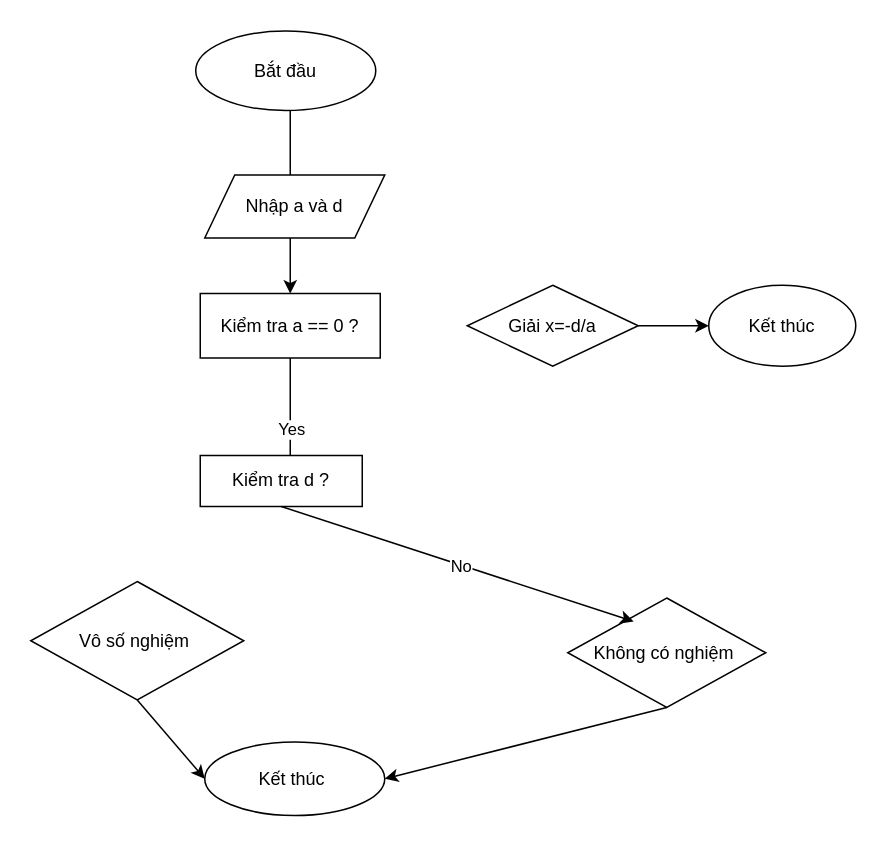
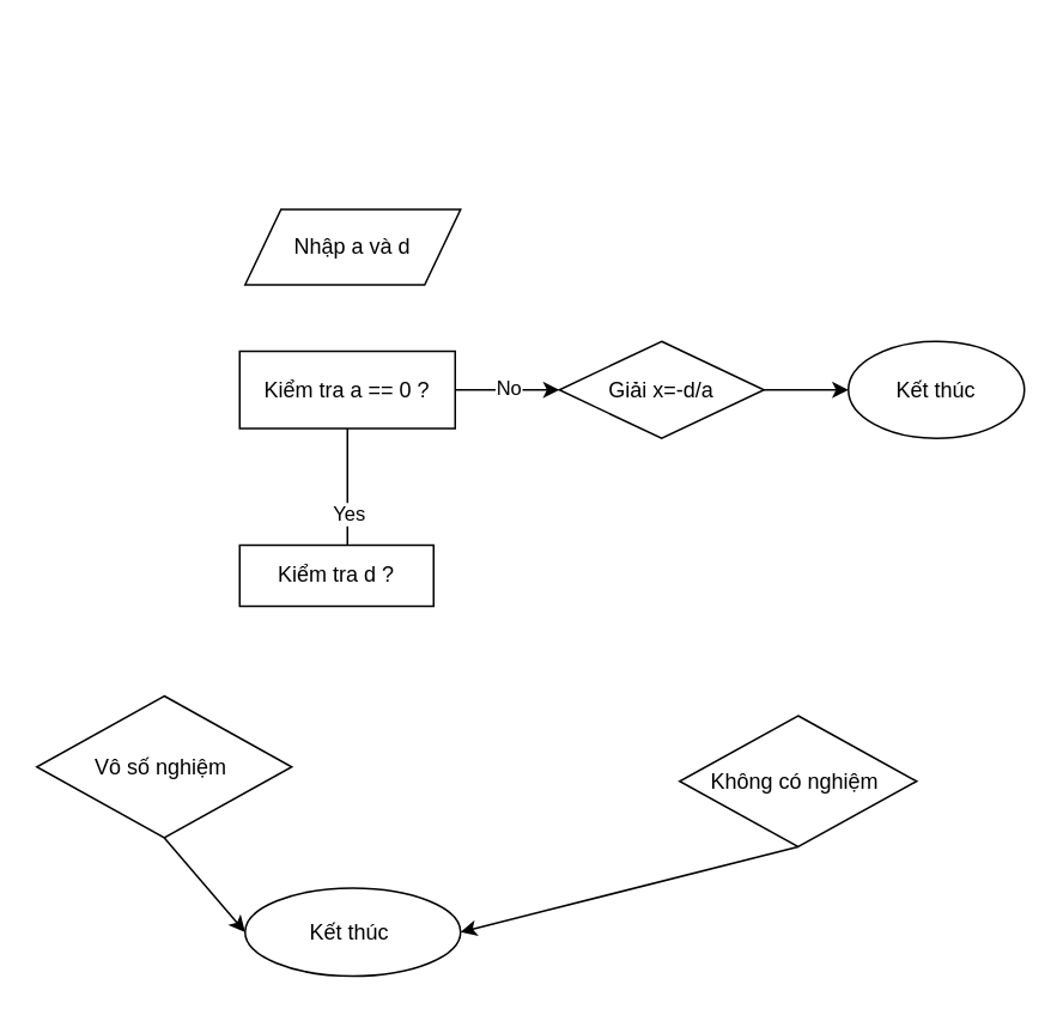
  <mxCell id="0" />
  <mxCell id="1" parent="0" />
- <mxCell id="2" value="" style="edgeStyle=orthogonalEdgeStyle;rounded=0;orthogonalLoop=1;jettySize=auto;html=1;" edge="1" parent="1" source="3" target="9"><mxGeometry relative="1" as="geometry"><Array as="points"><mxPoint x="193" y="97" /><mxPoint x="193" y="97" /></Array></mxGeometry></mxCell>
- <mxCell id="3" value="Bắt đầu" style="ellipse;whiteSpace=wrap;html=1;" vertex="1" parent="1"><mxGeometry x="130" y="20" width="120" height="53" as="geometry" /></mxCell>
  <mxCell id="4" value="Nhập a và d" style="shape=parallelogram;perimeter=parallelogramPerimeter;whiteSpace=wrap;html=1;fixedSize=1;" vertex="1" parent="1"><mxGeometry x="136" y="116" width="120" height="42" as="geometry" /></mxCell>
+ <mxCell id="5" value="" style="edgeStyle=orthogonalEdgeStyle;rounded=0;orthogonalLoop=1;jettySize=auto;html=1;" edge="1" parent="1" source="9" target="11"><mxGeometry relative="1" as="geometry" /></mxCell>
+ <mxCell id="6" value="No" style="edgeLabel;html=1;align=center;verticalAlign=middle;resizable=0;points=[];" connectable="0" vertex="1" parent="5"><mxGeometry x="0.014" y="1" relative="1" as="geometry"><mxPoint as="offset" /></mxGeometry></mxCell>
  <mxCell id="7" value="" style="edgeStyle=orthogonalEdgeStyle;rounded=0;orthogonalLoop=1;jettySize=auto;html=1;" edge="1" parent="1" source="9"><mxGeometry relative="1" as="geometry"><mxPoint x="193" y="334" as="targetPoint" /></mxGeometry></mxCell>
  <mxCell id="8" value="Yes" style="edgeLabel;html=1;align=center;verticalAlign=middle;resizable=0;points=[];" connectable="0" vertex="1" parent="7"><mxGeometry x="-0.011" y="1" relative="1" as="geometry"><mxPoint as="offset" /></mxGeometry></mxCell>
  <mxCell id="9" value="Kiểm tra a == 0 ?" style="rounded=0;whiteSpace=wrap;html=1;" vertex="1" parent="1"><mxGeometry x="133" y="195" width="120" height="43" as="geometry" /></mxCell>
  <mxCell id="10" value="" style="edgeStyle=orthogonalEdgeStyle;rounded=0;orthogonalLoop=1;jettySize=auto;html=1;" edge="1" parent="1" source="11" target="12"><mxGeometry relative="1" as="geometry" /></mxCell>
  <mxCell id="11" value="Giải x=-d/a" style="rhombus;whiteSpace=wrap;html=1;" vertex="1" parent="1"><mxGeometry x="311" y="189.5" width="114" height="54" as="geometry" /></mxCell>
  <mxCell id="12" value="Kết thúc" style="ellipse;whiteSpace=wrap;html=1;" vertex="1" parent="1"><mxGeometry x="472" y="189.5" width="98" height="54" as="geometry" /></mxCell>
  <mxCell id="13" value="Kiểm tra d ?" style="rounded=0;whiteSpace=wrap;html=1;" vertex="1" parent="1"><mxGeometry x="133" y="303" width="108" height="34" as="geometry" /></mxCell>
  <mxCell id="14" value="Vô số nghiệm&amp;nbsp;" style="rhombus;whiteSpace=wrap;html=1;" vertex="1" parent="1"><mxGeometry x="20" y="387" width="142" height="79" as="geometry" /></mxCell>
  <mxCell id="15" value="Không có nghiệm&amp;nbsp;" style="rhombus;whiteSpace=wrap;html=1;" vertex="1" parent="1"><mxGeometry x="378" y="398" width="132" height="73" as="geometry" /></mxCell>
- <mxCell id="16" value="" style="endArrow=classic;html=1;rounded=0;entryX=0.333;entryY=0.214;entryDx=0;entryDy=0;entryPerimeter=0;exitX=0.5;exitY=1;exitDx=0;exitDy=0;" edge="1" parent="1" source="13" target="15"><mxGeometry width="50" height="50" relative="1" as="geometry"><mxPoint x="194" y="361" as="sourcePoint" /><mxPoint x="226" y="305" as="targetPoint" /></mxGeometry></mxCell>
- <mxCell id="17" value="No" style="edgeLabel;html=1;align=center;verticalAlign=middle;resizable=0;points=[];" connectable="0" vertex="1" parent="16"><mxGeometry x="0.017" relative="1" as="geometry"><mxPoint as="offset" /></mxGeometry></mxCell>
  <mxCell id="18" value="Kết thúc&amp;nbsp;" style="ellipse;whiteSpace=wrap;html=1;" vertex="1" parent="1"><mxGeometry x="136" y="494" width="120" height="49" as="geometry" /></mxCell>
  <mxCell id="19" value="" style="endArrow=classic;html=1;rounded=0;entryX=1;entryY=0.5;entryDx=0;entryDy=0;exitX=0.5;exitY=1;exitDx=0;exitDy=0;" edge="1" parent="1" source="15" target="18"><mxGeometry width="50" height="50" relative="1" as="geometry"><mxPoint x="292" y="456" as="sourcePoint" /><mxPoint x="366" y="482" as="targetPoint" /></mxGeometry></mxCell>
  <mxCell id="20" value="" style="endArrow=classic;html=1;rounded=0;exitX=0.5;exitY=1;exitDx=0;exitDy=0;entryX=0;entryY=0.5;entryDx=0;entryDy=0;" edge="1" parent="1" source="14" target="18"><mxGeometry width="50" height="50" relative="1" as="geometry"><mxPoint x="86" y="533" as="sourcePoint" /><mxPoint x="136" y="483" as="targetPoint" /></mxGeometry></mxCell>
